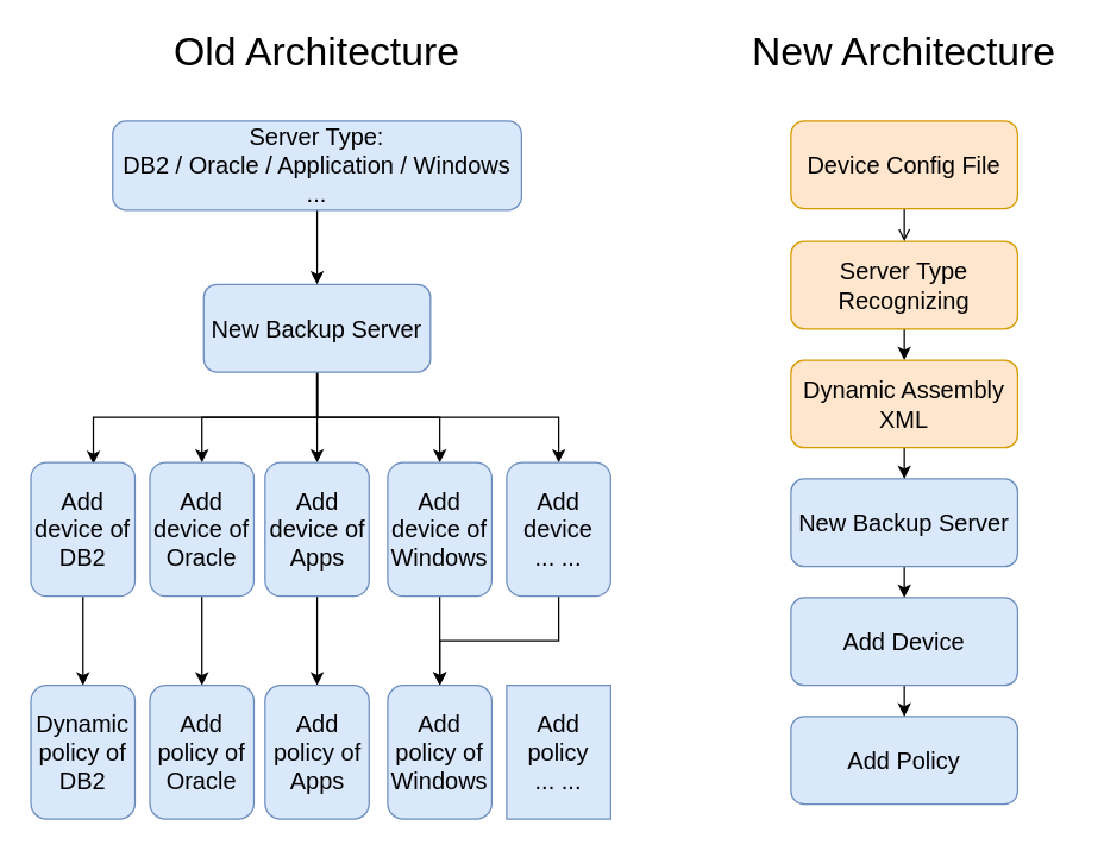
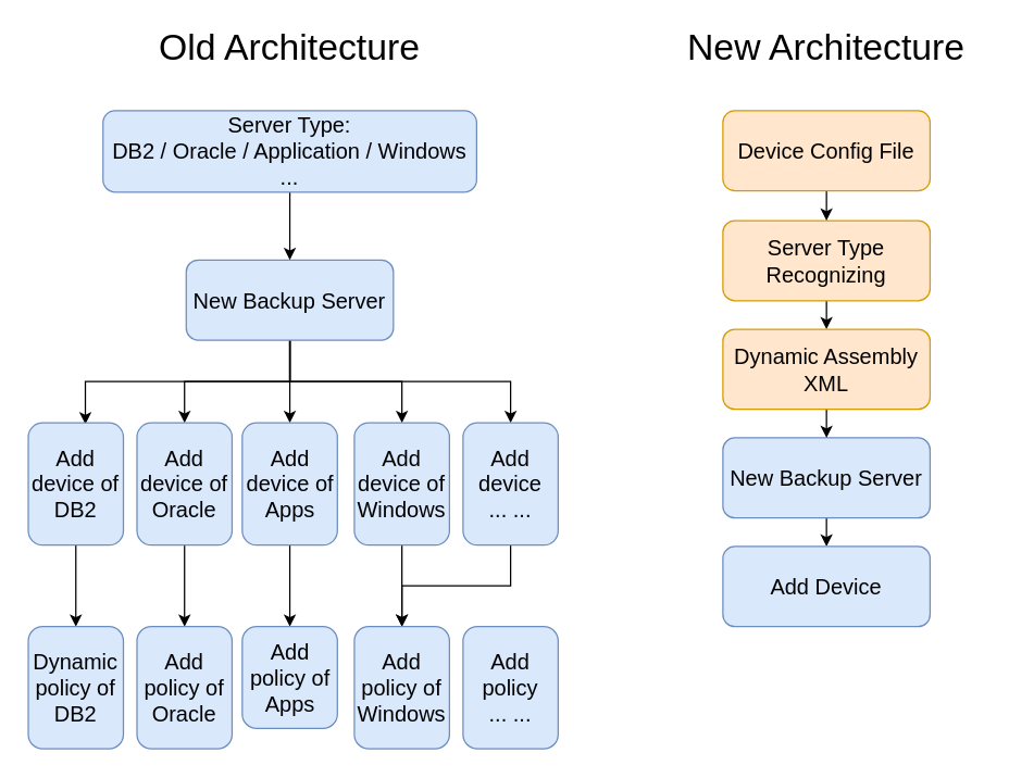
  <mxCell id="0" />
  <mxCell id="1" parent="0" />
  <mxCell id="2" style="edgeStyle=orthogonalEdgeStyle;rounded=0;orthogonalLoop=1;jettySize=auto;html=1;exitX=0.5;exitY=1;exitDx=0;exitDy=0;entryX=0.6;entryY=0.011;entryDx=0;entryDy=0;entryPerimeter=0;fontSize=16;" edge="1" parent="1" source="7" target="11"><mxGeometry relative="1" as="geometry" /></mxCell>
  <mxCell id="3" style="edgeStyle=orthogonalEdgeStyle;rounded=0;orthogonalLoop=1;jettySize=auto;html=1;exitX=0.5;exitY=1;exitDx=0;exitDy=0;entryX=0.5;entryY=0;entryDx=0;entryDy=0;fontSize=16;" edge="1" parent="1" source="7" target="13"><mxGeometry relative="1" as="geometry" /></mxCell>
  <mxCell id="4" style="edgeStyle=orthogonalEdgeStyle;rounded=0;orthogonalLoop=1;jettySize=auto;html=1;exitX=0.5;exitY=1;exitDx=0;exitDy=0;entryX=0.5;entryY=0;entryDx=0;entryDy=0;fontSize=16;" edge="1" parent="1" source="7" target="15"><mxGeometry relative="1" as="geometry" /></mxCell>
  <mxCell id="5" style="edgeStyle=orthogonalEdgeStyle;rounded=0;orthogonalLoop=1;jettySize=auto;html=1;exitX=0.5;exitY=1;exitDx=0;exitDy=0;entryX=0.5;entryY=0;entryDx=0;entryDy=0;fontSize=16;" edge="1" parent="1" source="7" target="17"><mxGeometry relative="1" as="geometry" /></mxCell>
  <mxCell id="6" style="edgeStyle=orthogonalEdgeStyle;rounded=0;orthogonalLoop=1;jettySize=auto;html=1;exitX=0.5;exitY=1;exitDx=0;exitDy=0;entryX=0.5;entryY=0;entryDx=0;entryDy=0;fontSize=16;" edge="1" parent="1" source="7" target="19"><mxGeometry relative="1" as="geometry" /></mxCell>
  <mxCell id="7" value="New Backup Server" style="rounded=1;whiteSpace=wrap;html=1;fontSize=16;fillColor=#dae8fc;strokeColor=#6c8ebf;" vertex="1" parent="1"><mxGeometry x="136.25" y="191" width="152.5" height="59" as="geometry" /></mxCell>
  <mxCell id="8" style="edgeStyle=orthogonalEdgeStyle;rounded=0;orthogonalLoop=1;jettySize=auto;html=1;exitX=0.5;exitY=1;exitDx=0;exitDy=0;entryX=0.5;entryY=0;entryDx=0;entryDy=0;" edge="1" parent="1" source="9" target="7"><mxGeometry relative="1" as="geometry" /></mxCell>
  <mxCell id="9" value="&lt;div style=&quot;font-size: 16px&quot;&gt;Server Type:&lt;/div&gt;&lt;div style=&quot;font-size: 16px&quot;&gt;DB2 / Oracle / Application / Windows ...&lt;br style=&quot;font-size: 16px&quot;&gt;&lt;/div&gt;" style="rounded=1;whiteSpace=wrap;html=1;fontSize=16;fillColor=#dae8fc;strokeColor=#6c8ebf;" vertex="1" parent="1"><mxGeometry x="75" y="81" width="275" height="60" as="geometry" /></mxCell>
  <mxCell id="10" style="edgeStyle=orthogonalEdgeStyle;rounded=0;orthogonalLoop=1;jettySize=auto;html=1;exitX=0.5;exitY=1;exitDx=0;exitDy=0;fontSize=16;" edge="1" parent="1" source="11" target="20"><mxGeometry relative="1" as="geometry" /></mxCell>
  <mxCell id="11" value="Add device of DB2" style="rounded=1;whiteSpace=wrap;html=1;fontSize=16;fillColor=#dae8fc;strokeColor=#6c8ebf;" vertex="1" parent="1"><mxGeometry x="20" y="311" width="70" height="90" as="geometry" /></mxCell>
  <mxCell id="12" style="edgeStyle=orthogonalEdgeStyle;rounded=0;orthogonalLoop=1;jettySize=auto;html=1;exitX=0.5;exitY=1;exitDx=0;exitDy=0;entryX=0.5;entryY=0;entryDx=0;entryDy=0;fontSize=16;" edge="1" parent="1" source="13" target="21"><mxGeometry relative="1" as="geometry" /></mxCell>
  <mxCell id="13" value="Add device of Oracle" style="rounded=1;whiteSpace=wrap;html=1;fontSize=16;fillColor=#dae8fc;strokeColor=#6c8ebf;" vertex="1" parent="1"><mxGeometry x="100" y="311" width="70" height="90" as="geometry" /></mxCell>
  <mxCell id="14" style="edgeStyle=orthogonalEdgeStyle;rounded=0;orthogonalLoop=1;jettySize=auto;html=1;exitX=0.5;exitY=1;exitDx=0;exitDy=0;entryX=0.5;entryY=0;entryDx=0;entryDy=0;fontSize=16;" edge="1" parent="1" source="15" target="22"><mxGeometry relative="1" as="geometry" /></mxCell>
  <mxCell id="15" value="&lt;div&gt;Add device of&lt;/div&gt;&lt;div&gt;Apps&lt;br&gt;&lt;/div&gt;" style="rounded=1;whiteSpace=wrap;html=1;fontSize=16;fillColor=#dae8fc;strokeColor=#6c8ebf;" vertex="1" parent="1"><mxGeometry x="177.5" y="311" width="70" height="90" as="geometry" /></mxCell>
  <mxCell id="16" style="edgeStyle=orthogonalEdgeStyle;rounded=0;orthogonalLoop=1;jettySize=auto;html=1;exitX=0.5;exitY=1;exitDx=0;exitDy=0;entryX=0.5;entryY=0;entryDx=0;entryDy=0;fontSize=16;" edge="1" parent="1" source="17" target="23"><mxGeometry relative="1" as="geometry" /></mxCell>
  <mxCell id="17" value="Add device of Windows" style="rounded=1;whiteSpace=wrap;html=1;fontSize=16;fillColor=#dae8fc;strokeColor=#6c8ebf;" vertex="1" parent="1"><mxGeometry x="260" y="311" width="70" height="90" as="geometry" /></mxCell>
  <mxCell id="18" style="edgeStyle=orthogonalEdgeStyle;rounded=0;orthogonalLoop=1;jettySize=auto;html=1;exitX=0.5;exitY=1;exitDx=0;exitDy=0;fontSize=16;" edge="1" parent="1" source="19" target="23"><mxGeometry relative="1" as="geometry" /></mxCell>
  <mxCell id="19" value="&lt;div&gt;Add device&lt;br&gt;&lt;/div&gt;&lt;div&gt;... ...&lt;/div&gt;" style="rounded=1;whiteSpace=wrap;html=1;fontSize=16;fillColor=#dae8fc;strokeColor=#6c8ebf;" vertex="1" parent="1"><mxGeometry x="340" y="311" width="70" height="90" as="geometry" /></mxCell>
  <mxCell id="20" value="Dynamic policy of DB2" style="rounded=1;whiteSpace=wrap;html=1;fontSize=16;fillColor=#dae8fc;strokeColor=#6c8ebf;" vertex="1" parent="1"><mxGeometry x="20" y="461" width="70" height="90" as="geometry" /></mxCell>
  <mxCell id="21" value="Add policy of Oracle" style="rounded=1;whiteSpace=wrap;html=1;fontSize=16;fillColor=#dae8fc;strokeColor=#6c8ebf;" vertex="1" parent="1"><mxGeometry x="100" y="461" width="70" height="90" as="geometry" /></mxCell>
- <mxCell id="22" value="Add policy of Apps" style="rounded=1;whiteSpace=wrap;html=1;fontSize=16;fillColor=#dae8fc;strokeColor=#6c8ebf;" vertex="1" parent="1"><mxGeometry x="177.5" y="461" width="70" height="90" as="geometry" /></mxCell>
+ <mxCell id="22" value="Add policy of Apps" style="rounded=1;whiteSpace=wrap;html=1;fontSize=16;fillColor=#dae8fc;strokeColor=#6c8ebf;" vertex="1" parent="1"><mxGeometry x="177.5" y="461" width="70" height="75" as="geometry" /></mxCell>
  <mxCell id="23" value="Add policy of Windows" style="rounded=1;whiteSpace=wrap;html=1;fontSize=16;fillColor=#dae8fc;strokeColor=#6c8ebf;" vertex="1" parent="1"><mxGeometry x="260" y="461" width="70" height="90" as="geometry" /></mxCell>
- <mxCell id="24" value="&lt;div&gt;Add policy&lt;/div&gt;&lt;div&gt;... ...&lt;/div&gt;" style="whiteSpace=wrap;html=1;fontSize=16;fillColor=#dae8fc;strokeColor=#6c8ebf;rounded=0;" vertex="1" parent="1"><mxGeometry x="340" y="461" width="70" height="90" as="geometry" /></mxCell>
+ <mxCell id="24" value="&lt;div&gt;Add policy&lt;/div&gt;&lt;div&gt;... ...&lt;/div&gt;" style="rounded=1;whiteSpace=wrap;html=1;fontSize=16;fillColor=#dae8fc;strokeColor=#6c8ebf;" vertex="1" parent="1"><mxGeometry x="340" y="461" width="70" height="90" as="geometry" /></mxCell>
  <mxCell id="25" value="Old Architecture" style="text;html=1;strokeColor=none;fillColor=none;align=center;verticalAlign=middle;whiteSpace=wrap;rounded=0;fontSize=27;" vertex="1" parent="1"><mxGeometry x="100" y="20" width="225" height="30" as="geometry" /></mxCell>
  <mxCell id="26" value="New Architecture" style="text;html=1;strokeColor=none;fillColor=none;align=center;verticalAlign=middle;whiteSpace=wrap;rounded=0;fontSize=27;" vertex="1" parent="1"><mxGeometry x="495" y="20" width="225" height="30" as="geometry" /></mxCell>
  <mxCell id="27" style="edgeStyle=orthogonalEdgeStyle;rounded=0;orthogonalLoop=1;jettySize=auto;html=1;exitX=0.5;exitY=1;exitDx=0;exitDy=0;entryX=0.5;entryY=0;entryDx=0;entryDy=0;fontSize=16;" edge="1" parent="1" source="28" target="32"><mxGeometry relative="1" as="geometry" /></mxCell>
  <mxCell id="28" value="Server Type Recognizing" style="rounded=1;whiteSpace=wrap;html=1;fontSize=16;fillColor=#ffe6cc;strokeColor=#d79b00;" vertex="1" parent="1"><mxGeometry x="531.25" y="162" width="152.5" height="59" as="geometry" /></mxCell>
  <mxCell id="29" style="edgeStyle=orthogonalEdgeStyle;rounded=0;orthogonalLoop=1;jettySize=auto;html=1;exitX=0.5;exitY=1;exitDx=0;exitDy=0;entryX=0.5;entryY=0;entryDx=0;entryDy=0;fontSize=16;" edge="1" parent="1" source="30" target="34"><mxGeometry relative="1" as="geometry" /></mxCell>
  <mxCell id="30" value="New Backup Server" style="rounded=1;whiteSpace=wrap;html=1;fontSize=16;fillColor=#dae8fc;strokeColor=#6c8ebf;" vertex="1" parent="1"><mxGeometry x="531.25" y="322" width="152.5" height="59" as="geometry" /></mxCell>
  <mxCell id="31" style="edgeStyle=orthogonalEdgeStyle;rounded=0;orthogonalLoop=1;jettySize=auto;html=1;exitX=0.5;exitY=1;exitDx=0;exitDy=0;entryX=0.5;entryY=0;entryDx=0;entryDy=0;fontSize=16;" edge="1" parent="1" source="32" target="30"><mxGeometry relative="1" as="geometry" /></mxCell>
  <mxCell id="32" value="Dynamic Assembly XML" style="rounded=1;whiteSpace=wrap;html=1;fontSize=16;fillColor=#ffe6cc;strokeColor=#d79b00;" vertex="1" parent="1"><mxGeometry x="531.25" y="242" width="152.5" height="59" as="geometry" /></mxCell>
- <mxCell id="33" style="edgeStyle=orthogonalEdgeStyle;rounded=0;orthogonalLoop=1;jettySize=auto;html=1;exitX=0.5;exitY=1;exitDx=0;exitDy=0;entryX=0.5;entryY=0;entryDx=0;entryDy=0;fontSize=16;" edge="1" parent="1" source="34" target="35"><mxGeometry relative="1" as="geometry" /></mxCell>
  <mxCell id="34" value="Add Device" style="rounded=1;whiteSpace=wrap;html=1;fontSize=16;fillColor=#dae8fc;strokeColor=#6c8ebf;" vertex="1" parent="1"><mxGeometry x="531.25" y="402" width="152.5" height="59" as="geometry" /></mxCell>
- <mxCell id="35" value="Add Policy" style="rounded=1;whiteSpace=wrap;html=1;fontSize=16;fillColor=#dae8fc;strokeColor=#6c8ebf;" vertex="1" parent="1"><mxGeometry x="531.25" y="482" width="152.5" height="59" as="geometry" /></mxCell>
- <mxCell id="36" style="edgeStyle=orthogonalEdgeStyle;rounded=0;orthogonalLoop=1;jettySize=auto;html=1;exitX=0.5;exitY=1;exitDx=0;exitDy=0;entryX=0.5;entryY=0;entryDx=0;entryDy=0;fontSize=16;fontColor=default;endArrow=open;" edge="1" parent="1" source="37" target="28"><mxGeometry relative="1" as="geometry" /></mxCell>
+ <mxCell id="36" style="edgeStyle=orthogonalEdgeStyle;rounded=0;orthogonalLoop=1;jettySize=auto;html=1;exitX=0.5;exitY=1;exitDx=0;exitDy=0;entryX=0.5;entryY=0;entryDx=0;entryDy=0;fontSize=16;fontColor=default;" edge="1" parent="1" source="37" target="28"><mxGeometry relative="1" as="geometry" /></mxCell>
  <mxCell id="37" value="Device Config File " style="rounded=1;whiteSpace=wrap;html=1;fontSize=16;fillColor=#ffe6cc;strokeColor=#d79b00;" vertex="1" parent="1"><mxGeometry x="531.25" y="81" width="152.5" height="59" as="geometry" /></mxCell>
